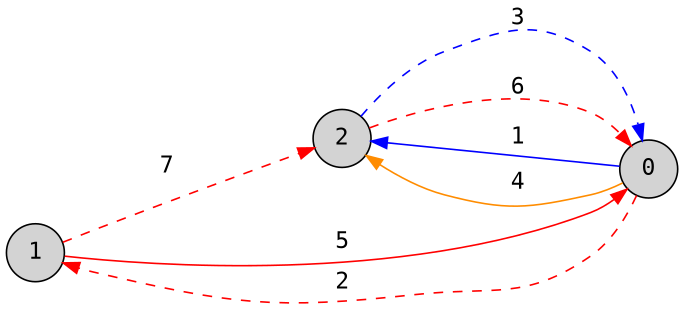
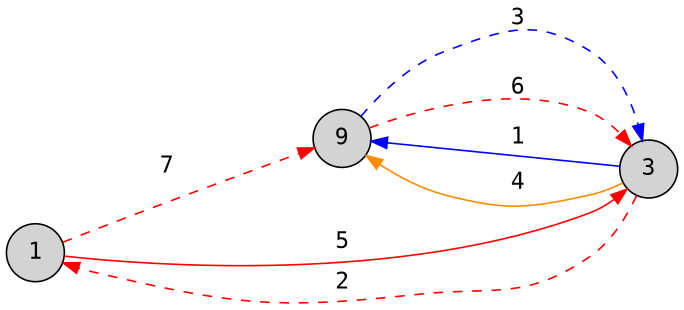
  digraph {
    fontname="DejaVu Sans Mono"
    rankdir=LR
    node [fontname="DejaVu Sans Mono" shape=circle style=filled]
    edge [color=red fontname="DejaVu Sans Mono" style=dashed]
    1
-   2
-   3 [label=0]
+   2 [label=9]
+   3
    1 -> 2 [label="     7     "]
    1 -> 3 [label="     5     " style=""]
    2 -> 3 [color=blue label="     3     "]
    2 -> 3 [label="     6     "]
    3 -> 1 [label="     2     "]
    3 -> 2 [color=blue label="     1     " style=""]
    3 -> 2 [color=darkorange label="     4     " style=""]
  }
